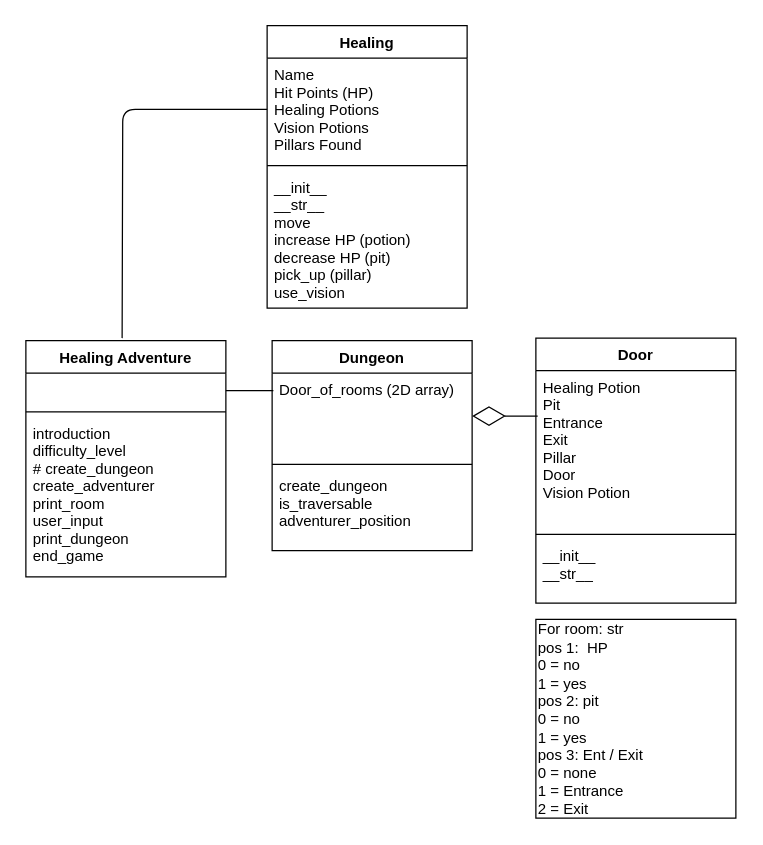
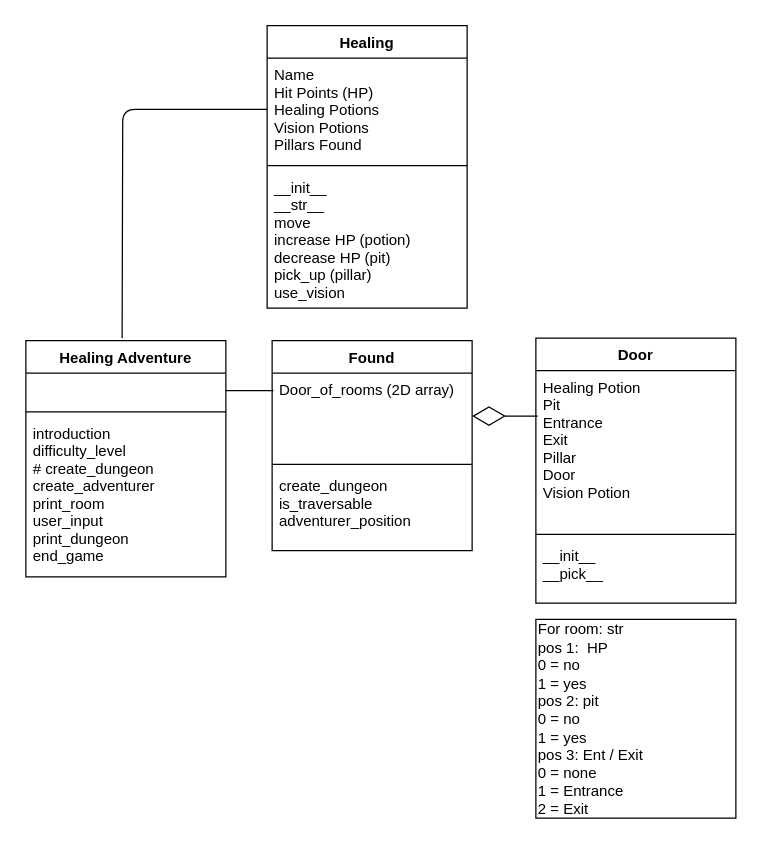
  <mxCell id="0" />
  <mxCell id="1" parent="0" />
  <mxCell id="2" value="Healing" style="swimlane;fontStyle=1;align=center;verticalAlign=top;childLayout=stackLayout;horizontal=1;startSize=26;horizontalStack=0;resizeParent=1;resizeParentMax=0;resizeLast=0;collapsible=1;marginBottom=0;" vertex="1" parent="1"><mxGeometry x="213" y="20" width="160" height="226" as="geometry" /></mxCell>
  <mxCell id="3" value="Name&#10;Hit Points (HP)&#10;Healing Potions&#10;Vision Potions&#10;Pillars Found" style="text;strokeColor=none;fillColor=none;align=left;verticalAlign=top;spacingLeft=4;spacingRight=4;overflow=hidden;rotatable=0;points=[[0,0.5],[1,0.5]];portConstraint=eastwest;" vertex="1" parent="2"><mxGeometry y="26" width="160" height="82" as="geometry" /></mxCell>
  <mxCell id="4" value="" style="line;strokeWidth=1;fillColor=none;align=left;verticalAlign=middle;spacingTop=-1;spacingLeft=3;spacingRight=3;rotatable=0;labelPosition=right;points=[];portConstraint=eastwest;" vertex="1" parent="2"><mxGeometry y="108" width="160" height="8" as="geometry" /></mxCell>
  <mxCell id="5" value="__init__&#10;__str__&#10;move&#10;increase HP (potion)&#10;decrease HP (pit)&#10;pick_up (pillar)&#10;use_vision" style="text;strokeColor=none;fillColor=none;align=left;verticalAlign=top;spacingLeft=4;spacingRight=4;overflow=hidden;rotatable=0;points=[[0,0.5],[1,0.5]];portConstraint=eastwest;" vertex="1" parent="2"><mxGeometry y="116" width="160" height="110" as="geometry" /></mxCell>
  <mxCell id="6" value="Door" style="swimlane;fontStyle=1;align=center;verticalAlign=top;childLayout=stackLayout;horizontal=1;startSize=26;horizontalStack=0;resizeParent=1;resizeParentMax=0;resizeLast=0;collapsible=1;marginBottom=0;" vertex="1" parent="1"><mxGeometry x="428" y="270" width="160" height="212" as="geometry" /></mxCell>
  <mxCell id="7" value="Healing Potion &#10;Pit&#10;Entrance&#10;Exit&#10;Pillar&#10;Door&#10;Vision Potion" style="text;strokeColor=none;fillColor=none;align=left;verticalAlign=top;spacingLeft=4;spacingRight=4;overflow=hidden;rotatable=0;points=[[0,0.5],[1,0.5]];portConstraint=eastwest;" vertex="1" parent="6"><mxGeometry y="26" width="160" height="127" as="geometry" /></mxCell>
  <mxCell id="8" value="" style="line;strokeWidth=1;fillColor=none;align=left;verticalAlign=middle;spacingTop=-1;spacingLeft=3;spacingRight=3;rotatable=0;labelPosition=right;points=[];portConstraint=eastwest;" vertex="1" parent="6"><mxGeometry y="153" width="160" height="8" as="geometry" /></mxCell>
- <mxCell id="9" value="__init__&#10;__str__&#10;" style="text;strokeColor=none;fillColor=none;align=left;verticalAlign=top;spacingLeft=4;spacingRight=4;overflow=hidden;rotatable=0;points=[[0,0.5],[1,0.5]];portConstraint=eastwest;" vertex="1" parent="6"><mxGeometry y="161" width="160" height="51" as="geometry" /></mxCell>
- <mxCell id="10" value="Dungeon" style="swimlane;fontStyle=1;align=center;verticalAlign=top;childLayout=stackLayout;horizontal=1;startSize=26;horizontalStack=0;resizeParent=1;resizeParentMax=0;resizeLast=0;collapsible=1;marginBottom=0;" vertex="1" parent="1"><mxGeometry x="217" y="272" width="160" height="168" as="geometry" /></mxCell>
+ <mxCell id="9" value="__init__&#10;__pick__&#10;" style="text;strokeColor=none;fillColor=none;align=left;verticalAlign=top;spacingLeft=4;spacingRight=4;overflow=hidden;rotatable=0;points=[[0,0.5],[1,0.5]];portConstraint=eastwest;" vertex="1" parent="6"><mxGeometry y="161" width="160" height="51" as="geometry" /></mxCell>
+ <mxCell id="10" value="Found" style="swimlane;fontStyle=1;align=center;verticalAlign=top;childLayout=stackLayout;horizontal=1;startSize=26;horizontalStack=0;resizeParent=1;resizeParentMax=0;resizeLast=0;collapsible=1;marginBottom=0;" vertex="1" parent="1"><mxGeometry x="217" y="272" width="160" height="168" as="geometry" /></mxCell>
  <mxCell id="11" value="Door_of_rooms (2D array)&#10;&#10;" style="text;strokeColor=none;fillColor=none;align=left;verticalAlign=top;spacingLeft=4;spacingRight=4;overflow=hidden;rotatable=0;points=[[0,0.5],[1,0.5]];portConstraint=eastwest;" vertex="1" parent="10"><mxGeometry y="26" width="160" height="69" as="geometry" /></mxCell>
  <mxCell id="12" value="" style="line;strokeWidth=1;fillColor=none;align=left;verticalAlign=middle;spacingTop=-1;spacingLeft=3;spacingRight=3;rotatable=0;labelPosition=right;points=[];portConstraint=eastwest;" vertex="1" parent="10"><mxGeometry y="95" width="160" height="8" as="geometry" /></mxCell>
  <mxCell id="13" value="create_dungeon&#10;is_traversable&#10;adventurer_position&#10;&#10;" style="text;strokeColor=none;fillColor=none;align=left;verticalAlign=top;spacingLeft=4;spacingRight=4;overflow=hidden;rotatable=0;points=[[0,0.5],[1,0.5]];portConstraint=eastwest;" vertex="1" parent="10"><mxGeometry y="103" width="160" height="65" as="geometry" /></mxCell>
  <mxCell id="14" value="Healing Adventure" style="swimlane;fontStyle=1;align=center;verticalAlign=top;childLayout=stackLayout;horizontal=1;startSize=26;horizontalStack=0;resizeParent=1;resizeParentMax=0;resizeLast=0;collapsible=1;marginBottom=0;" vertex="1" parent="1"><mxGeometry x="20" y="272" width="160" height="189" as="geometry" /></mxCell>
  <mxCell id="15" value="   " style="text;strokeColor=none;fillColor=none;align=left;verticalAlign=top;spacingLeft=4;spacingRight=4;overflow=hidden;rotatable=0;points=[[0,0.5],[1,0.5]];portConstraint=eastwest;" vertex="1" parent="14"><mxGeometry y="26" width="160" height="27" as="geometry" /></mxCell>
  <mxCell id="16" value="" style="line;strokeWidth=1;fillColor=none;align=left;verticalAlign=middle;spacingTop=-1;spacingLeft=3;spacingRight=3;rotatable=0;labelPosition=right;points=[];portConstraint=eastwest;" vertex="1" parent="14"><mxGeometry y="53" width="160" height="8" as="geometry" /></mxCell>
  <mxCell id="17" value="introduction&#10;difficulty_level&#10;# create_dungeon&#10;create_adventurer&#10;print_room&#10;user_input&#10;print_dungeon&#10;end_game&#10;&#10;" style="text;strokeColor=none;fillColor=none;align=left;verticalAlign=top;spacingLeft=4;spacingRight=4;overflow=hidden;rotatable=0;points=[[0,0.5],[1,0.5]];portConstraint=eastwest;" vertex="1" parent="14"><mxGeometry y="61" width="160" height="128" as="geometry" /></mxCell>
  <mxCell id="18" value="" style="endArrow=diamondThin;endFill=0;endSize=24;html=1;exitX=0.009;exitY=0.286;exitDx=0;exitDy=0;exitPerimeter=0;" edge="1" parent="1" source="7" target="11"><mxGeometry width="160" relative="1" as="geometry"><mxPoint x="164" y="514" as="sourcePoint" /><mxPoint x="324" y="514" as="targetPoint" /></mxGeometry></mxCell>
  <mxCell id="19" value="" style="endArrow=none;html=1;" edge="1" parent="1"><mxGeometry width="50" height="50" relative="1" as="geometry"><mxPoint x="218" y="312" as="sourcePoint" /><mxPoint x="180" y="312" as="targetPoint" /></mxGeometry></mxCell>
  <mxCell id="20" value="" style="endArrow=none;html=1;exitX=0;exitY=0.5;exitDx=0;exitDy=0;edgeStyle=orthogonalEdgeStyle;" edge="1" parent="1" source="3"><mxGeometry width="50" height="50" relative="1" as="geometry"><mxPoint x="145.12" y="204.002" as="sourcePoint" /><mxPoint x="97" y="270" as="targetPoint" /></mxGeometry></mxCell>
  <mxCell id="21" value="For room: str&lt;br&gt;pos 1:&amp;nbsp; HP&lt;br&gt;0 = no&lt;br&gt;1 = yes&lt;br&gt;pos 2: pit&lt;br&gt;0 = no&lt;br&gt;1 = yes&lt;br&gt;pos 3: Ent / Exit&lt;br&gt;0 = none&lt;br&gt;1 = Entrance&lt;br&gt;2 = Exit" style="rounded=0;whiteSpace=wrap;html=1;align=left;" vertex="1" parent="1"><mxGeometry x="428" y="495" width="160" height="159" as="geometry" /></mxCell>
